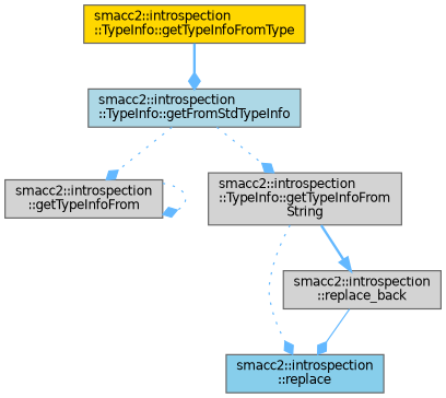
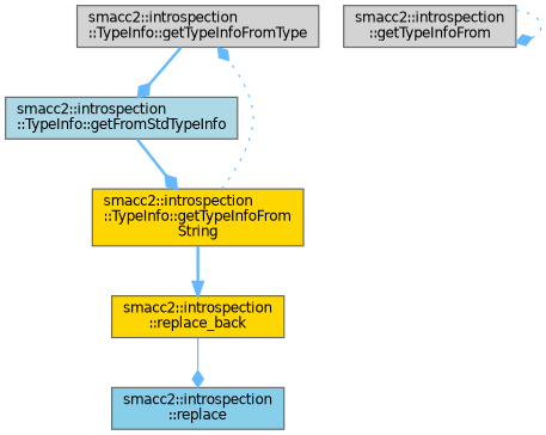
  digraph {
    rankdir=TB
    node [color=grey40 fillcolor=gold fontname=Helvetica fontsize=10 shape=box style=filled]
    edge [arrowhead=diamond color=steelblue1 fontname=Helvetica fontsize=10 labelfontname=Helvetica labelfontsize=10 style=dotted]
-   n1 [color=gray40 fontcolor=black height=0.2 label="smacc2::introspection\l::TypeInfo::getTypeInfoFromType" width=0.4]
+   n1 [color=gray40 fillcolor=lightgrey fontcolor=black height=0.2 label="smacc2::introspection\l::TypeInfo::getTypeInfoFromType" width=0.4]
    n2 [fillcolor=lightblue height=0.2 label="smacc2::introspection\l::TypeInfo::getFromStdTypeInfo" width=0.4]
    n3 [fillcolor=lightgrey height=0.2 label="smacc2::introspection\l::getTypeInfoFrom" width=0.4]
-   n4 [fillcolor=lightgrey height=0.2 label="smacc2::introspection\l::TypeInfo::getTypeInfoFrom\lString" width=0.4]
+   n4 [height=0.2 label="smacc2::introspection\l::TypeInfo::getTypeInfoFrom\lString" width=0.4]
    n5 [fillcolor=skyblue height=0.2 label="smacc2::introspection\l::replace" width=0.4]
-   n6 [fillcolor=lightgrey height=0.2 label="smacc2::introspection\l::replace_back" width=0.4]
+   n6 [height=0.2 label="smacc2::introspection\l::replace_back" width=0.4]
    n1 -> n2 [style=bold]
-   n2 -> n3
-   n2 -> n4
+   n2 -> n4 [style=bold]
    n3 -> n3
-   n4 -> n5
+   n4 -> n1
    n4 -> n6 [arrowhead=normal style=bold]
    n6 -> n5 [style=solid]
  }
